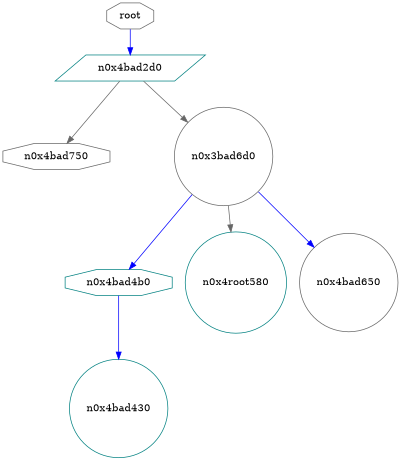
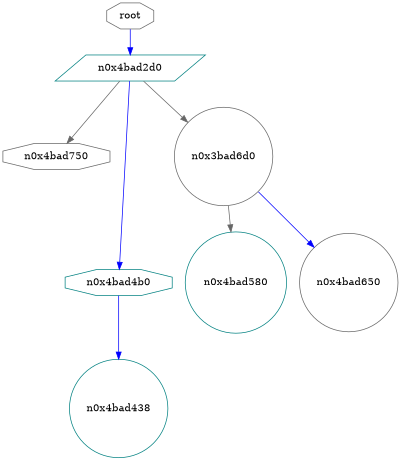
  digraph {
    node [color=gray40 shape=circle]
    edge [color=blue]
    n1 [label=root shape=octagon]
    n2 [color=teal label=n0x4bad2d0 shape=parallelogram]
    n0x4bad750 [shape=octagon]
    n4 [label=n0x3bad6d0]
    n0x4bad4b0 [color=teal shape=octagon]
-   n0x4bad580 [color=teal label=n0x4root580]
+   n0x4bad580 [color=teal]
    n0x4bad650
-   n0x4bad430 [color=teal]
+   n0x4bad430 [color=teal label=n0x4bad438]
    n1 -> n2
    n2 -> n0x4bad750 [color=gray40]
    n2 -> n4 [color=gray40]
-   n4 -> n0x4bad4b0
+   n2 -> n0x4bad4b0
    n4 -> n0x4bad580 [color=gray40]
    n4 -> n0x4bad650
    n0x4bad4b0 -> n0x4bad430
  }
